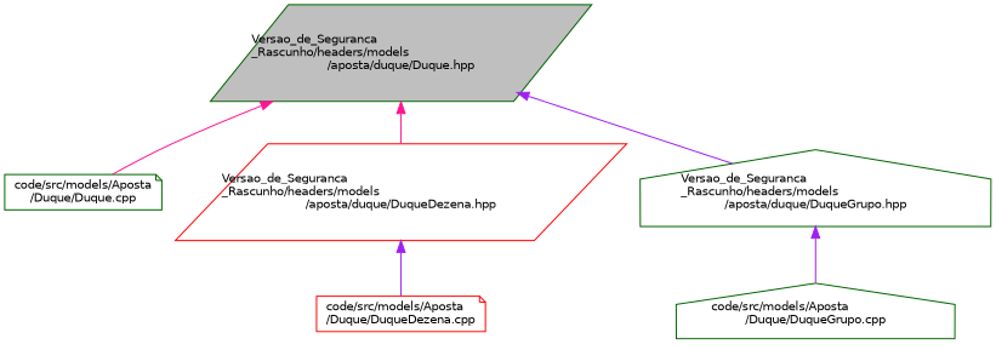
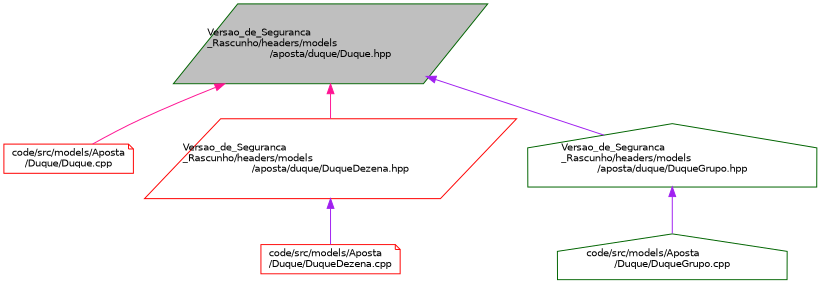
  digraph {
    node [color=darkgreen fillcolor=white fontname=Helvetica fontsize=10 shape=parallelogram style=filled]
    edge [color=purple dir=back fontname=Helvetica fontsize=10 labelfontname=Helvetica labelfontsize=10 style=solid]
    n1 [fillcolor=grey75 fontcolor=black height=0.2 label="Versao_de_Seguranca\l_Rascunho/headers/models\l/aposta/duque/Duque.hpp" width=0.4]
-   n2 [height=0.2 label="code/src/models/Aposta\l/Duque/Duque.cpp" shape=note width=0.4]
+   n2 [color=red height=0.2 label="code/src/models/Aposta\l/Duque/Duque.cpp" shape=note width=0.4]
    n3 [color=red height=0.2 label="Versao_de_Seguranca\l_Rascunho/headers/models\l/aposta/duque/DuqueDezena.hpp" width=0.4]
    n4 [height=0.2 label="Versao_de_Seguranca\l_Rascunho/headers/models\l/aposta/duque/DuqueGrupo.hpp" shape=house width=0.4]
    n5 [color=red height=0.2 label="code/src/models/Aposta\l/Duque/DuqueDezena.cpp" shape=note width=0.4]
    n6 [height=0.2 label="code/src/models/Aposta\l/Duque/DuqueGrupo.cpp" shape=house width=0.4]
    n1 -> n2 [color=deeppink]
    n1 -> n3 [color=deeppink]
    n1 -> n4
    n3 -> n5
    n4 -> n6
  }
